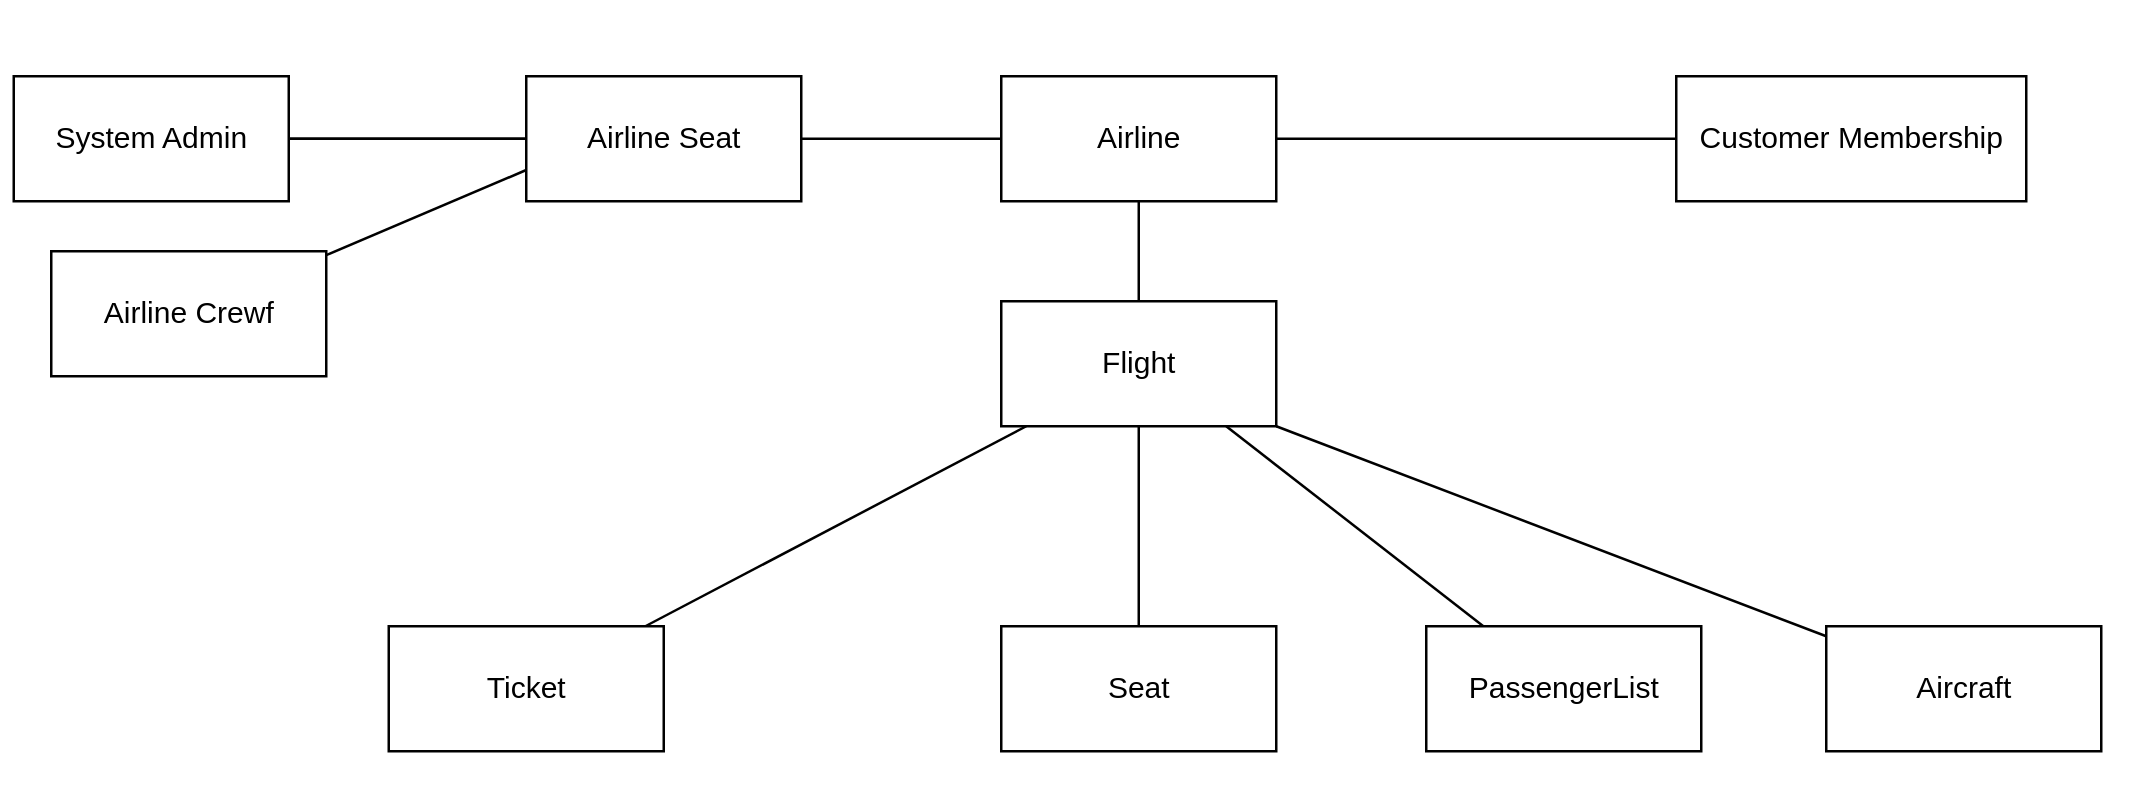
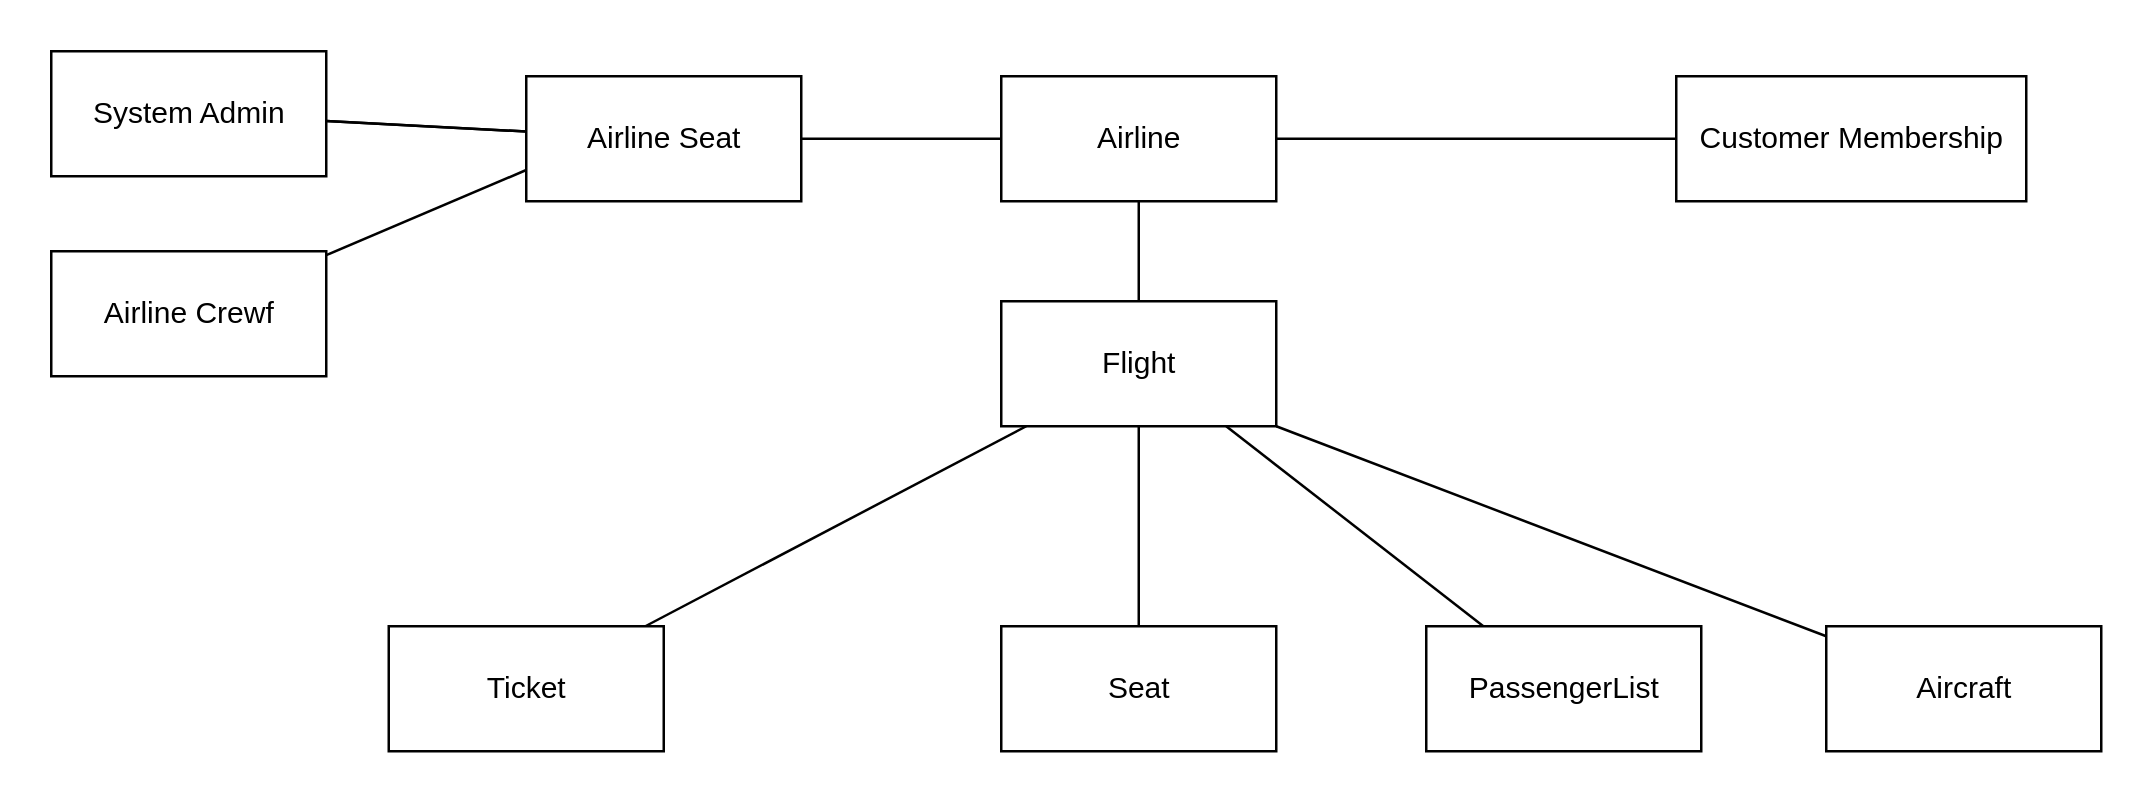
  <mxCell id="0" />
  <mxCell id="1" parent="0" />
  <mxCell id="2" value="" style="edgeStyle=none;html=1;endArrow=none;endFill=0;" edge="1" parent="1" source="5" target="7"><mxGeometry relative="1" as="geometry" /></mxCell>
  <mxCell id="3" value="" style="edgeStyle=none;html=1;endArrow=none;endFill=0;" edge="1" parent="1" source="5" target="13"><mxGeometry relative="1" as="geometry" /></mxCell>
  <mxCell id="4" value="" style="edgeStyle=none;html=1;endArrow=none;endFill=0;" edge="1" parent="1" source="5" target="17"><mxGeometry relative="1" as="geometry" /></mxCell>
  <mxCell id="5" value="Airline" style="html=1;" vertex="1" parent="1"><mxGeometry x="400" y="30" width="110" height="50" as="geometry" /></mxCell>
  <mxCell id="6" value="" style="edgeStyle=none;html=1;endArrow=none;endFill=0;" edge="1" parent="1" source="7"><mxGeometry relative="1" as="geometry"><mxPoint x="455" y="250" as="targetPoint" /></mxGeometry></mxCell>
  <mxCell id="7" value="Flight" style="html=1;" vertex="1" parent="1"><mxGeometry x="400" y="120" width="110" height="50" as="geometry" /></mxCell>
  <mxCell id="8" value="Seat" style="html=1;" vertex="1" parent="1"><mxGeometry x="400" y="250" width="110" height="50" as="geometry" /></mxCell>
  <mxCell id="9" style="edgeStyle=none;html=1;entryX=0.091;entryY=1;entryDx=0;entryDy=0;entryPerimeter=0;endArrow=none;endFill=0;" edge="1" parent="1" source="10" target="7"><mxGeometry relative="1" as="geometry" /></mxCell>
  <mxCell id="10" value="Ticket" style="html=1;" vertex="1" parent="1"><mxGeometry x="155" y="250" width="110" height="50" as="geometry" /></mxCell>
  <mxCell id="11" value="" style="edgeStyle=none;html=1;endArrow=none;endFill=0;" edge="1" parent="1" source="13" target="14"><mxGeometry relative="1" as="geometry" /></mxCell>
  <mxCell id="12" value="" style="edgeStyle=none;html=1;endArrow=none;endFill=0;" edge="1" parent="1" source="13" target="14"><mxGeometry relative="1" as="geometry" /></mxCell>
  <mxCell id="13" value="Airline Seat" style="html=1;" vertex="1" parent="1"><mxGeometry x="210" y="30" width="110" height="50" as="geometry" /></mxCell>
- <mxCell id="14" value="System Admin" style="html=1;" vertex="1" parent="1"><mxGeometry x="5" y="30" width="110" height="50" as="geometry" /></mxCell>
+ <mxCell id="14" value="System Admin" style="html=1;" vertex="1" parent="1"><mxGeometry x="20" y="20" width="110" height="50" as="geometry" /></mxCell>
  <mxCell id="15" style="edgeStyle=none;html=1;entryX=0;entryY=0.75;entryDx=0;entryDy=0;endArrow=none;endFill=0;" edge="1" parent="1" source="16" target="13"><mxGeometry relative="1" as="geometry" /></mxCell>
  <mxCell id="16" value="Airline Crewf" style="html=1;" vertex="1" parent="1"><mxGeometry x="20" y="100" width="110" height="50" as="geometry" /></mxCell>
  <mxCell id="17" value="Customer Membership" style="html=1;" vertex="1" parent="1"><mxGeometry x="670" y="30" width="140" height="50" as="geometry" /></mxCell>
  <mxCell id="18" style="edgeStyle=none;html=1;entryX=0.818;entryY=1;entryDx=0;entryDy=0;entryPerimeter=0;endArrow=none;endFill=0;" edge="1" parent="1" source="19" target="7"><mxGeometry relative="1" as="geometry" /></mxCell>
  <mxCell id="19" value="PassengerList" style="html=1;" vertex="1" parent="1"><mxGeometry x="570" y="250" width="110" height="50" as="geometry" /></mxCell>
  <mxCell id="20" style="edgeStyle=none;html=1;entryX=1;entryY=1;entryDx=0;entryDy=0;endArrow=none;endFill=0;" edge="1" parent="1" source="21" target="7"><mxGeometry relative="1" as="geometry" /></mxCell>
  <mxCell id="21" value="Aircraft" style="html=1;" vertex="1" parent="1"><mxGeometry x="730" y="250" width="110" height="50" as="geometry" /></mxCell>
